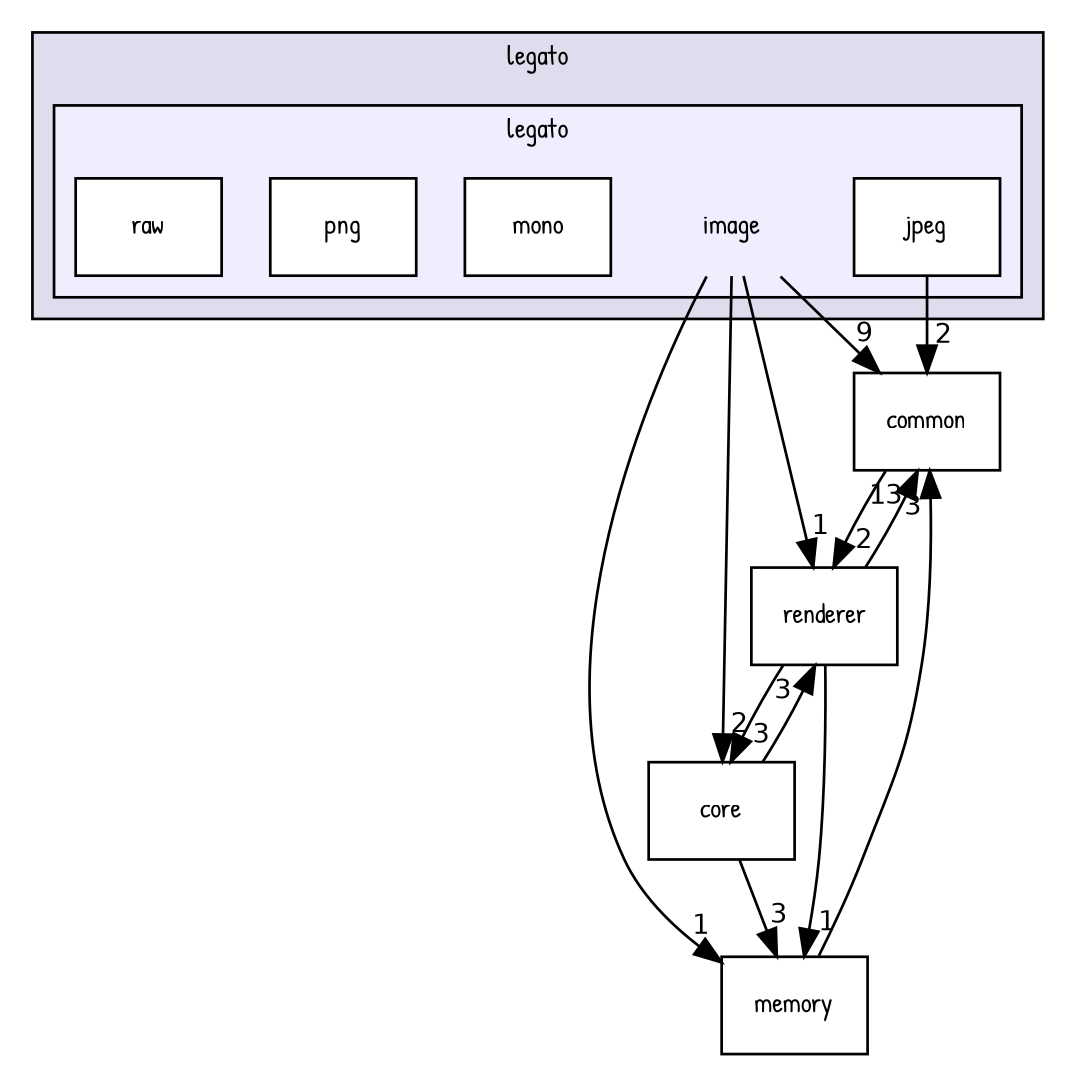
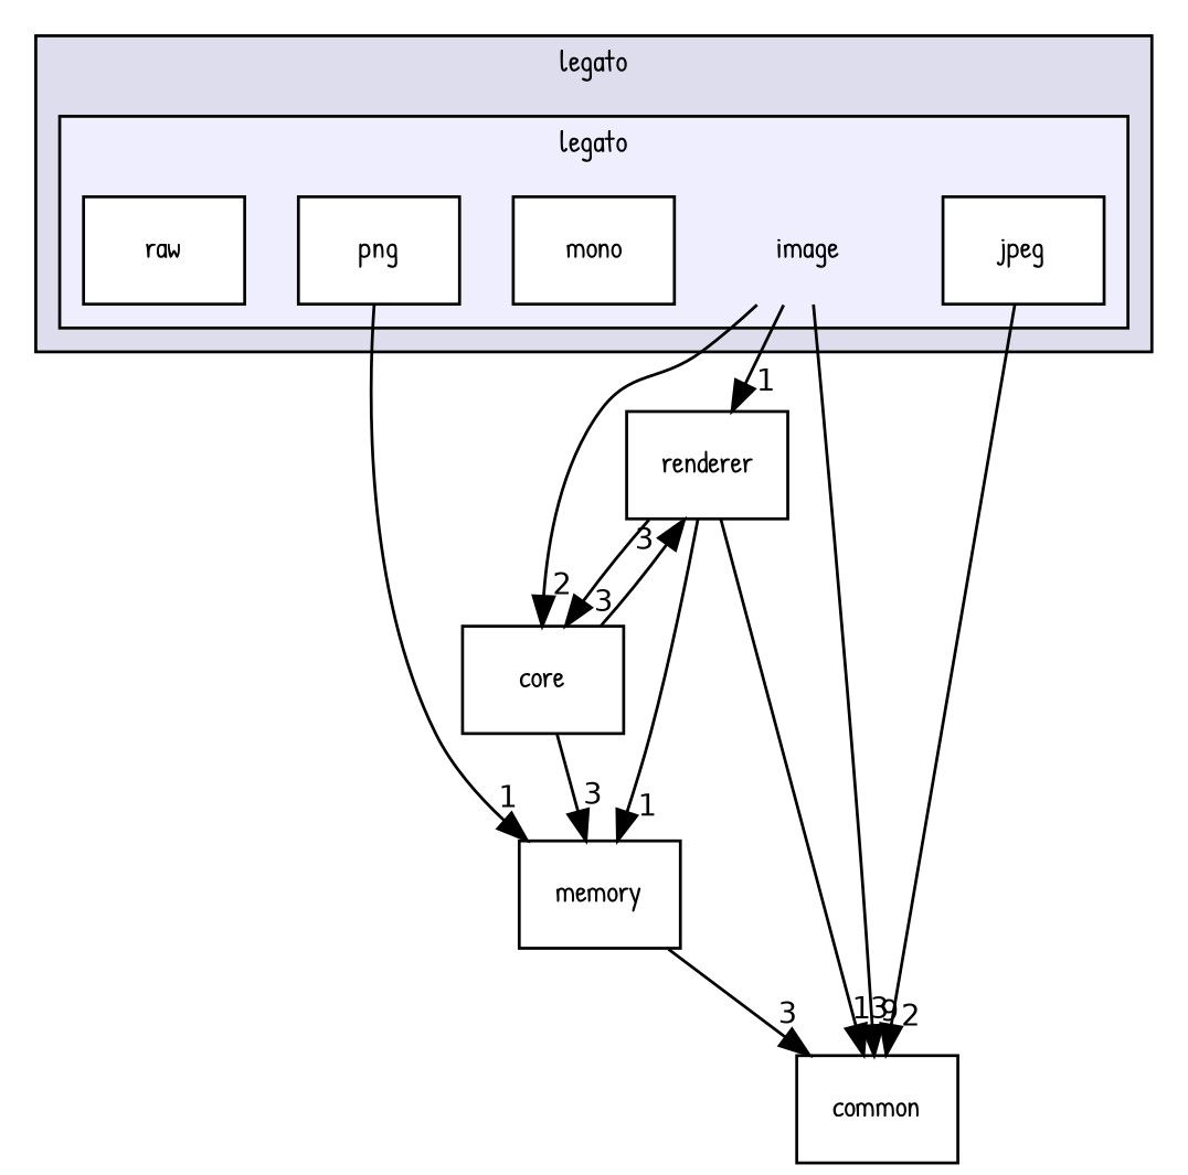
  digraph {
    compound=true
    fontname="Patrick Hand"
    node [fontname="Patrick Hand" fontsize=10 shape=box]
    edge [fontname="Patrick Hand" headlabel=3 labeldistance=1.5 labelfontname=Helvetica labelfontsize=10]
    n1 [label=image shape=plaintext]
    n2 [color=black fillcolor=white label=jpeg style=filled]
    n3 [color=black fillcolor=white label=mono style=filled]
    n4 [color=black fillcolor=white label=png style=filled]
    n5 [color=black fillcolor=white label=raw style=filled]
    n6 [label=common]
    n7 [label=renderer]
    n8 [label=core]
    n9 [label=memory]
    subgraph cluster_1 {
      bgcolor="#ddddee"
      fontsize=10
      label=legato
      pencolor=black
      subgraph cluster_2 {
        bgcolor="#eeeeff"
        fontsize=10
        label=legato
        pencolor=black
        n1
        n2
        n3
        n4
        n5
      }
    }
    n1 -> n6 [headlabel=9]
    n1 -> n7 [headlabel=1]
    n1 -> n8 [headlabel=2]
-   n1 -> n9 [headlabel=1]
+   n4 -> n9 [headlabel=1]
    n2 -> n6 [headlabel=2]
-   n6 -> n7 [headlabel=2]
    n7 -> n6 [headlabel=13]
    n7 -> n8
    n7 -> n9 [headlabel=1]
    n8 -> n7
    n8 -> n9
    n9 -> n6
  }
